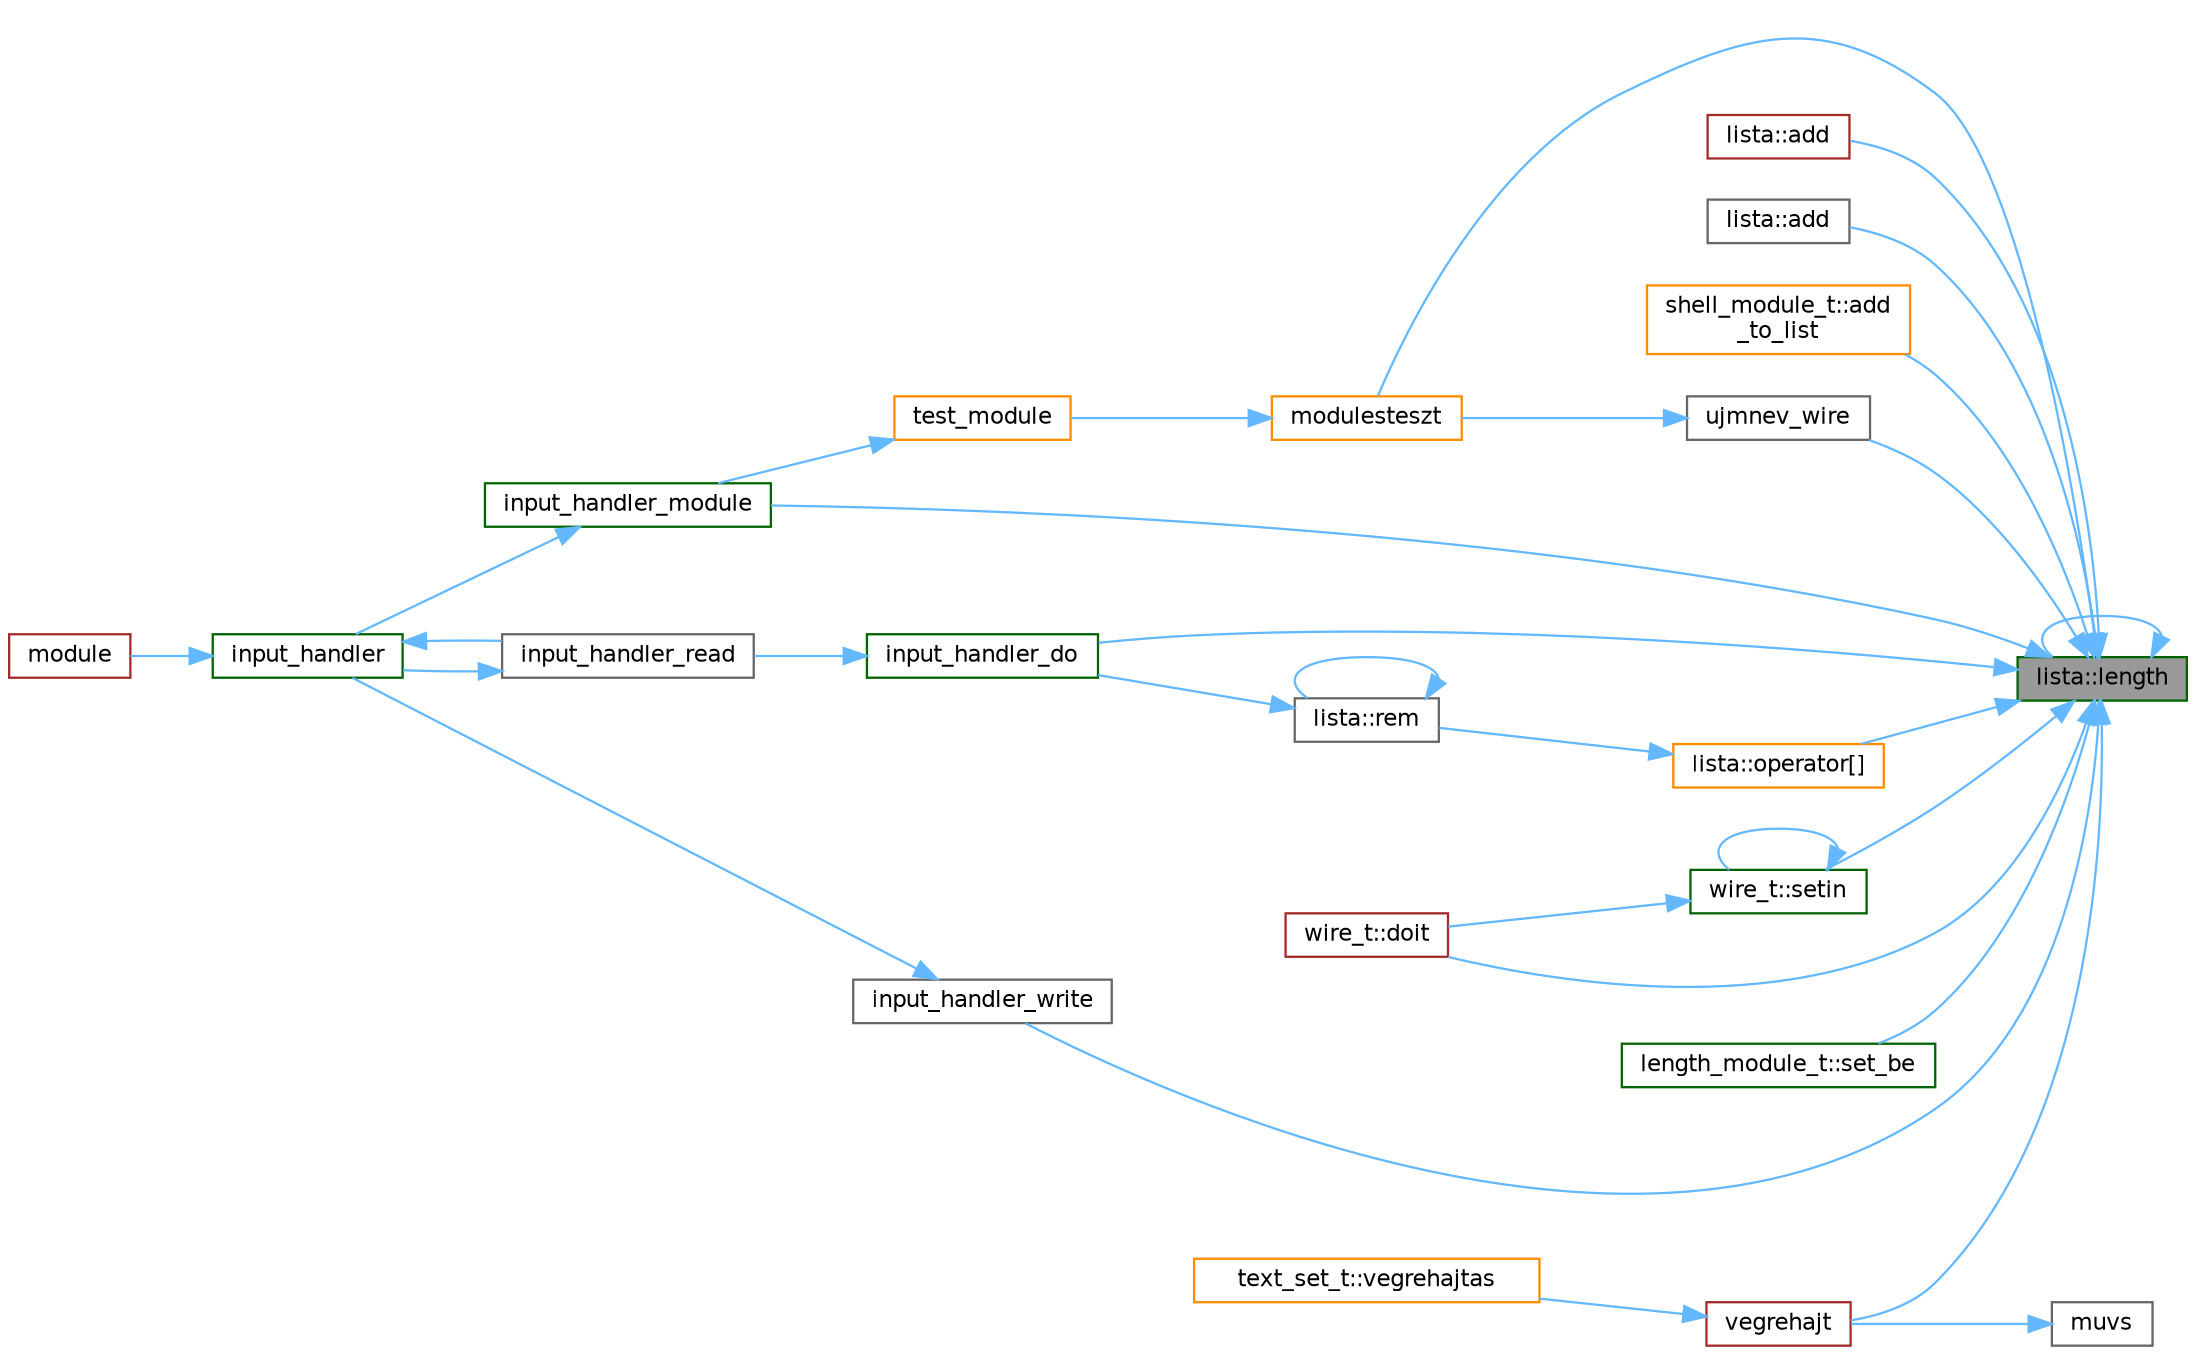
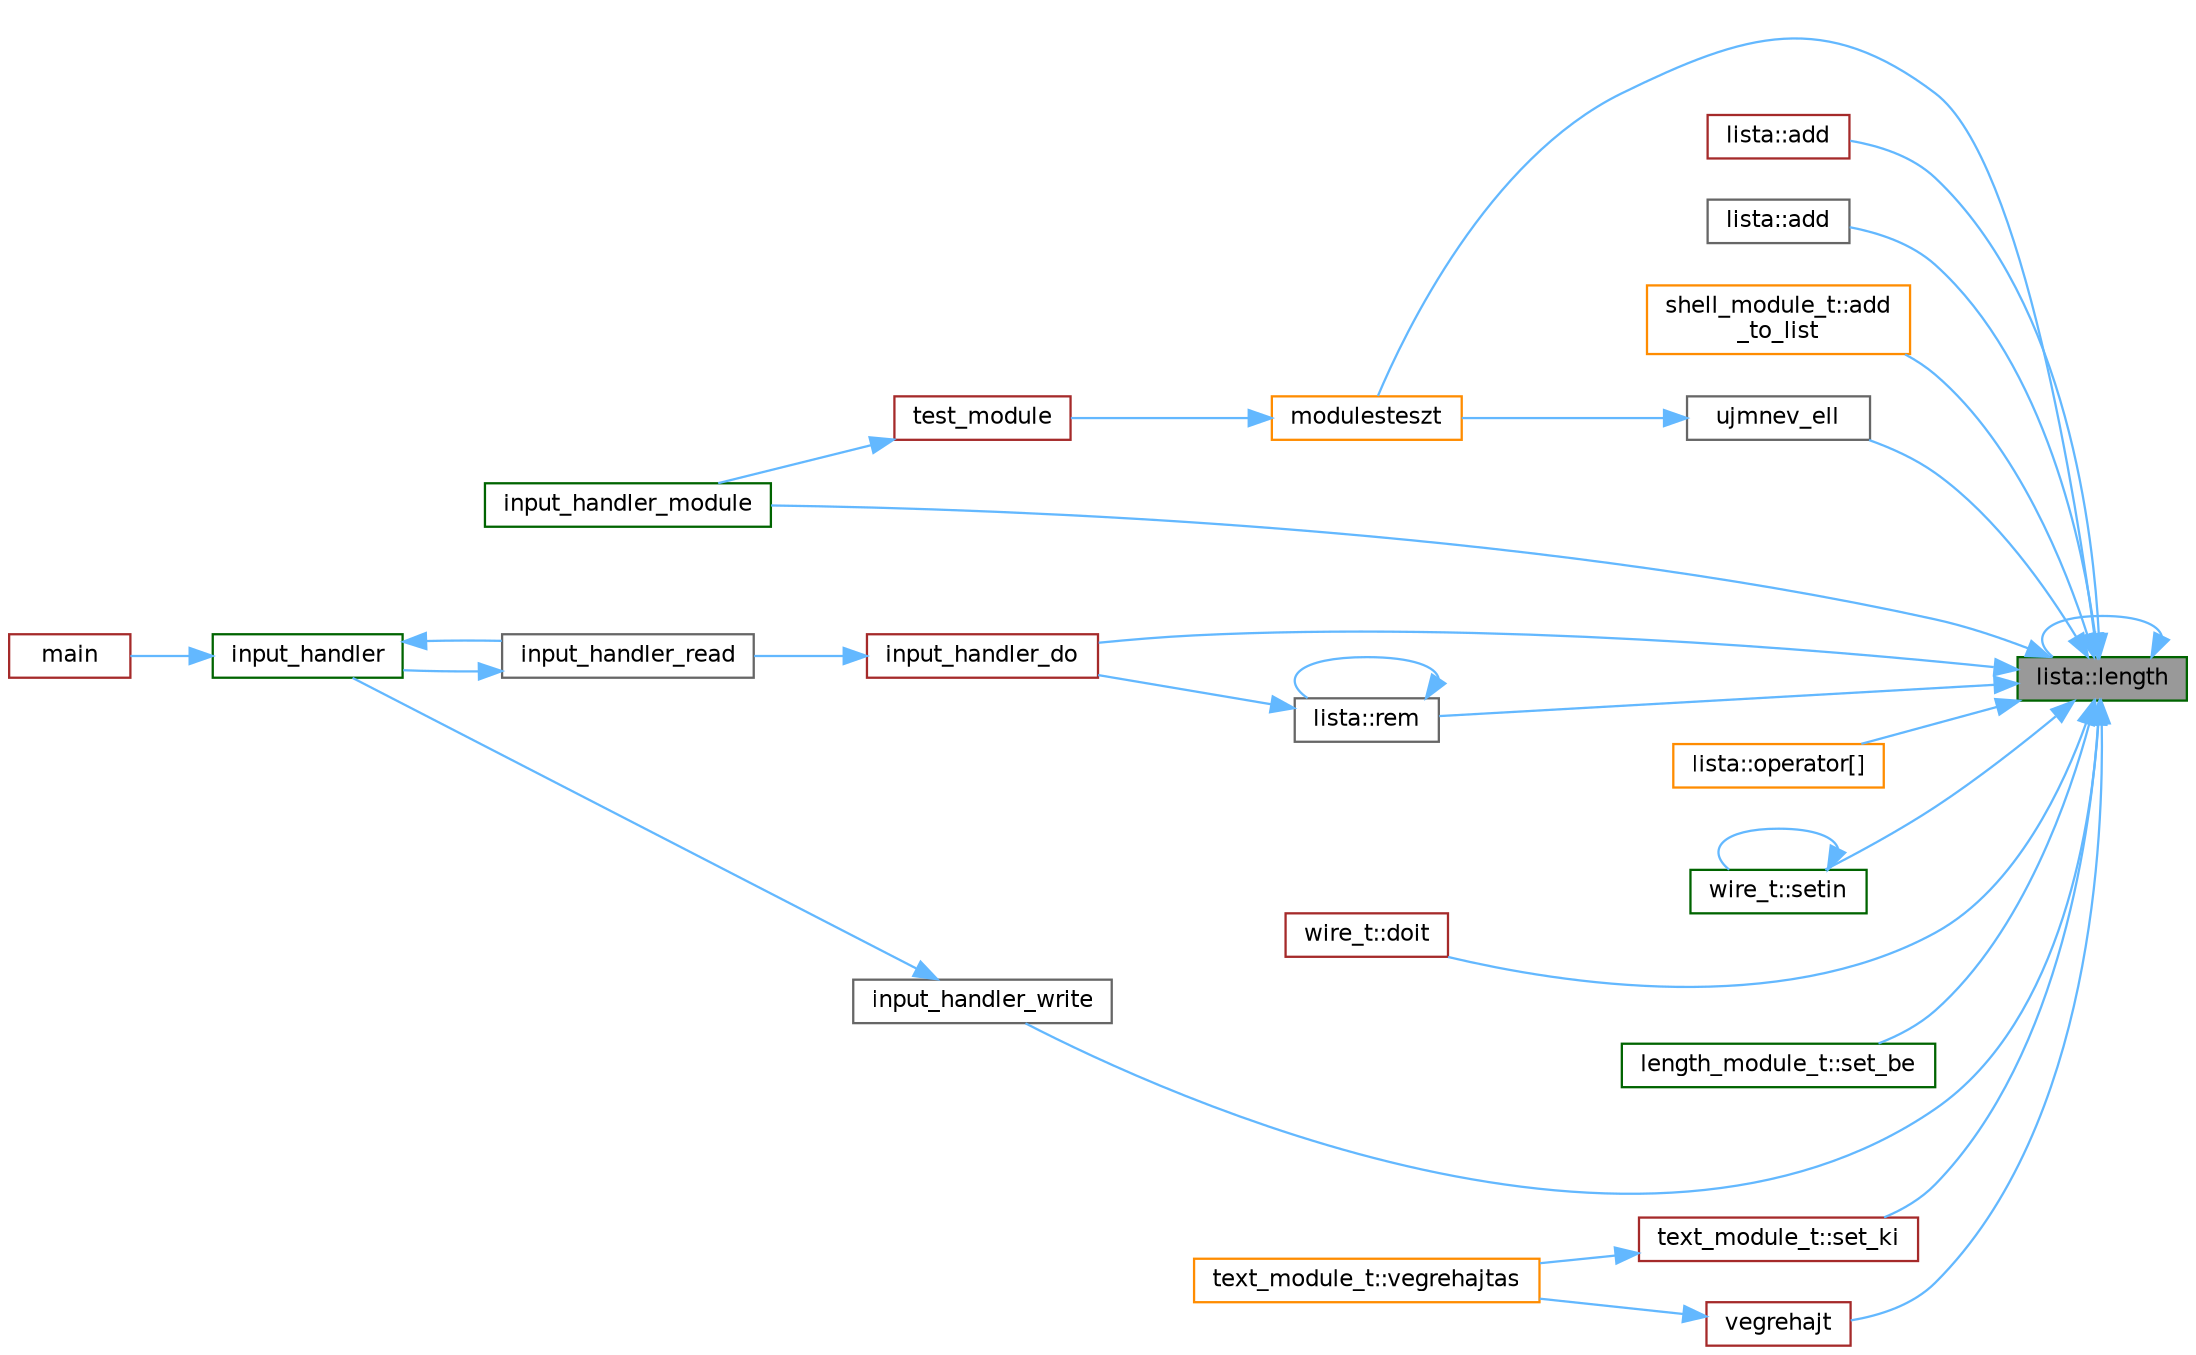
  digraph {
    rankdir=RL
    node [color=brown fillcolor=white fontname=Helvetica fontsize=10 shape=box style=filled]
    edge [color=steelblue1 dir=back fontname=Helvetica fontsize=10 labelfontname=Helvetica labelfontsize=10 style=solid]
    n1 [color=darkgreen fillcolor=grey60 fontcolor=black height=0.2 label="lista::length" width=0.4]
    n2 [height=0.2 label="lista::add" width=0.4]
    n3 [color=gray40 height=0.2 label="lista::add" width=0.4]
    n4 [color=darkorange height=0.2 label="shell_module_t::add\l_to_list" width=0.4]
    n5 [height=0.2 label="wire_t::doit" width=0.4]
-   n6 [color=darkgreen height=0.2 label=input_handler_do width=0.4]
+   n6 [height=0.2 label=input_handler_do width=0.4]
    n7 [color=darkgreen height=0.2 label=input_handler_module width=0.4]
    n8 [color=gray40 height=0.2 label=input_handler_write width=0.4]
    n9 [height=0.2 label=vegrehajt width=0.4]
    n10 [color=darkorange height=0.2 label=modulesteszt width=0.4]
    n11 [color=darkorange height=0.2 label="lista::operator[]" width=0.4]
    n12 [color=gray40 height=0.2 label="lista::rem" width=0.4]
    n13 [color=darkgreen height=0.2 label="length_module_t::set_be" width=0.4]
+   n14 [height=0.2 label="text_module_t::set_ki" width=0.4]
    n15 [color=darkgreen height=0.2 label="wire_t::setin" width=0.4]
-   n16 [color=gray40 height=0.2 label=ujmnev_wire width=0.4]
+   n16 [color=gray40 height=0.2 label=ujmnev_ell width=0.4]
    n17 [color=gray40 height=0.2 label=input_handler_read width=0.4]
    n18 [color=darkgreen height=0.2 label=input_handler width=0.4]
-   n19 [color=darkorange height=0.2 label="text_set_t::vegrehajtas" width=0.4]
-   n20 [color=darkorange height=0.2 label=test_module width=0.4]
-   n21 [height=0.2 label=module width=0.4]
-   n22 [color=gray40 height=0.2 label=muvs width=0.4]
+   n19 [color=darkorange height=0.2 label="text_module_t::vegrehajtas" width=0.4]
+   n20 [height=0.2 label=test_module width=0.4]
+   n21 [height=0.2 label=main width=0.4]
    n1 -> n1
    n1 -> n2
    n1 -> n3
    n1 -> n4
    n1 -> n5
    n1 -> n6
    n1 -> n7
    n1 -> n8
    n1 -> n9
    n1 -> n10
    n1 -> n11
-   n11 -> n12
+   n1 -> n12
    n1 -> n13
+   n1 -> n14
    n1 -> n15
    n1 -> n16
    n6 -> n17
-   n7 -> n18
    n8 -> n18
    n9 -> n19
    n10 -> n20
    n12 -> n6
    n12 -> n12
-   n15 -> n5
+   n14 -> n19
    n15 -> n15
    n16 -> n10
    n17 -> n18
    n18 -> n17
    n18 -> n21
    n20 -> n7
-   n22 -> n9
  }
